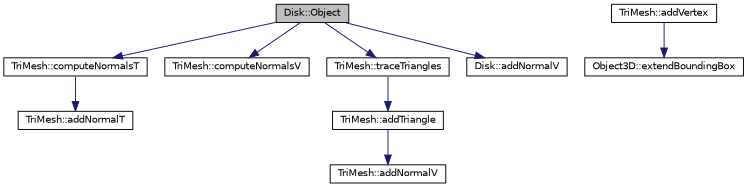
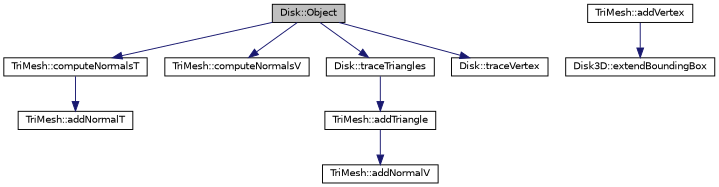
  digraph {
    rankdir=TB
    node [color=black fillcolor=white fontname=Helvetica fontsize=10 shape=record style=filled]
    edge [color=midnightblue fontname=Helvetica fontsize=10 labelfontname=Helvetica labelfontsize=10 style=solid]
    n1 [fillcolor=grey75 fontcolor=black height=0.2 label="Disk::Object" width=0.4]
    n2 [height=0.2 label="TriMesh::computeNormalsT" width=0.4]
    n3 [height=0.2 label="TriMesh::computeNormalsV" width=0.4]
-   n4 [height=0.2 label="TriMesh::traceTriangles" width=0.4]
-   n5 [height=0.2 label="Disk::addNormalV" width=0.4]
+   n4 [height=0.2 label="Disk::traceTriangles" width=0.4]
+   n5 [height=0.2 label="Disk::traceVertex" width=0.4]
    n6 [height=0.2 label="TriMesh::addNormalT" width=0.4]
    n7 [height=0.2 label="TriMesh::addTriangle" width=0.4]
    n8 [height=0.2 label="TriMesh::addNormalV" width=0.4]
    n9 [height=0.2 label="TriMesh::addVertex" width=0.4]
-   n10 [height=0.2 label="Object3D::extendBoundingBox" width=0.4]
+   n10 [height=0.2 label="Disk3D::extendBoundingBox" width=0.4]
    n1 -> n2
    n1 -> n3
    n1 -> n4
    n1 -> n5
    n2 -> n6
    n4 -> n7
    n7 -> n8
    n9 -> n10
  }
